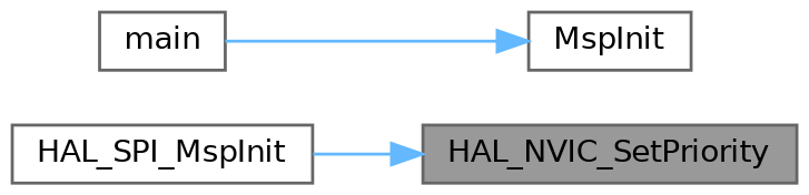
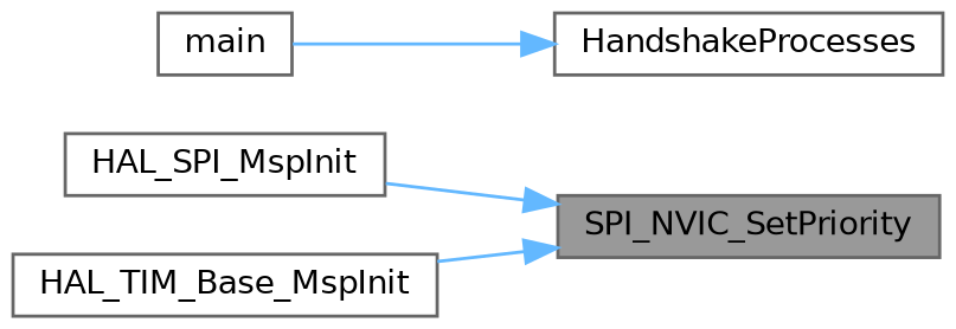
  digraph {
    rankdir=RL
    node [color=grey40 fillcolor=white fontname=Helvetica fontsize=10 shape=box style=filled]
    edge [color=steelblue1 dir=back fontname=Helvetica fontsize=10 labelfontname=Helvetica labelfontsize=10 style=solid]
-   n1 [color=gray40 fillcolor=grey60 fontcolor=black height=0.2 label=HAL_NVIC_SetPriority width=0.4]
+   n1 [color=gray40 fillcolor=grey60 fontcolor=black height=0.2 label=SPI_NVIC_SetPriority width=0.4]
    n2 [height=0.2 label=HAL_SPI_MspInit width=0.4]
-   n4 [height=0.2 label=MspInit width=0.4]
+   n3 [height=0.2 label=HAL_TIM_Base_MspInit width=0.4]
+   n4 [height=0.2 label=HandshakeProcesses width=0.4]
    n5 [height=0.2 label=main width=0.4]
    n1 -> n2
+   n1 -> n3
    n4 -> n5
  }
